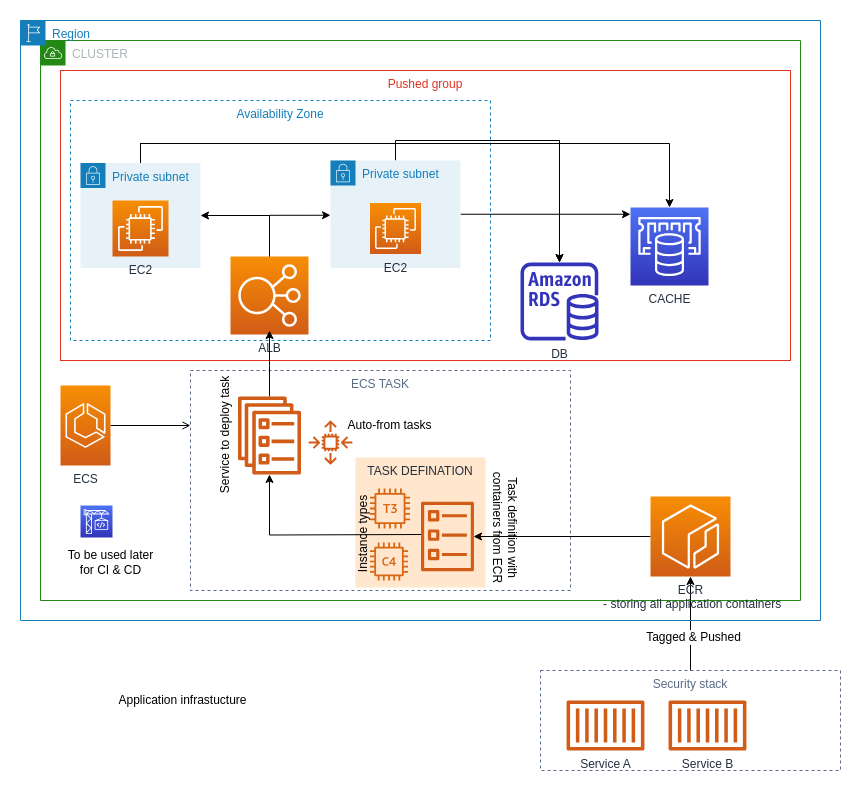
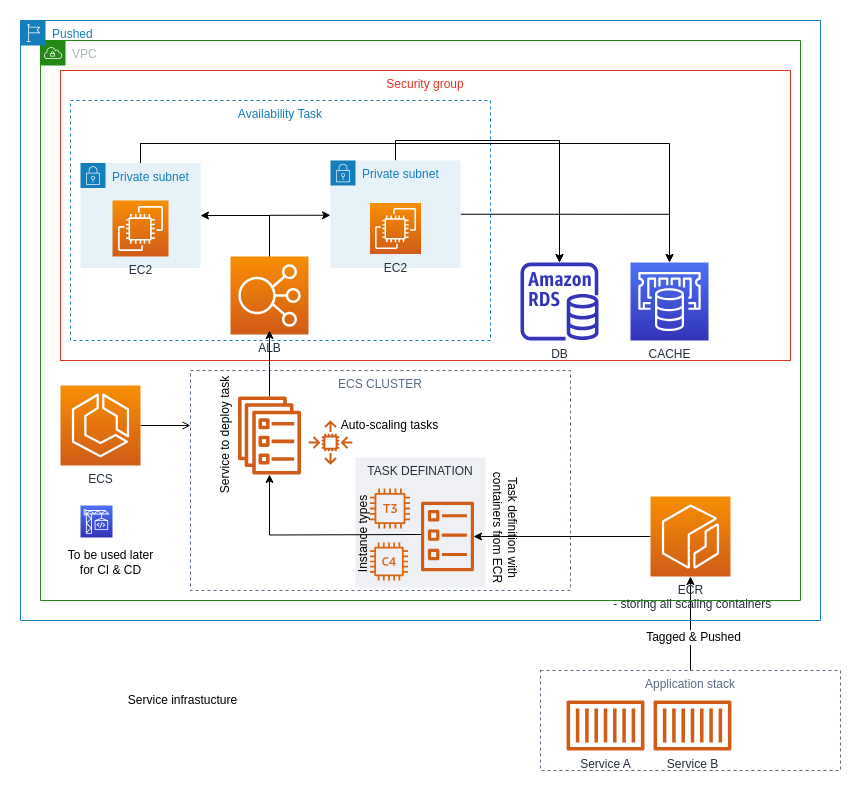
  <mxCell id="0" />
  <mxCell id="1" parent="0" />
  <mxCell id="2" style="edgeStyle=orthogonalEdgeStyle;rounded=0;orthogonalLoop=1;jettySize=auto;html=1;exitX=0.5;exitY=0;exitDx=0;exitDy=0;" parent="1" source="4" target="40" edge="1"><mxGeometry relative="1" as="geometry" /></mxCell>
  <mxCell id="3" value="Tagged &amp;amp; Pushed" style="text;html=1;align=center;verticalAlign=middle;resizable=0;points=[];labelBackgroundColor=#ffffff;" parent="2" vertex="1" connectable="0"><mxGeometry x="-0.277" y="-2" relative="1" as="geometry"><mxPoint as="offset" /></mxGeometry></mxCell>
- <mxCell id="4" value="Security stack" style="fillColor=none;strokeColor=#5A6C86;dashed=1;verticalAlign=top;fontStyle=0;fontColor=#5A6C86;" parent="1" vertex="1"><mxGeometry x="540" y="670" width="300" height="100" as="geometry" /></mxCell>
- <mxCell id="5" value="CLUSTER" style="points=[[0,0],[0.25,0],[0.5,0],[0.75,0],[1,0],[1,0.25],[1,0.5],[1,0.75],[1,1],[0.75,1],[0.5,1],[0.25,1],[0,1],[0,0.75],[0,0.5],[0,0.25]];outlineConnect=0;gradientColor=none;html=1;whiteSpace=wrap;fontSize=12;fontStyle=0;shape=mxgraph.aws4.group;grIcon=mxgraph.aws4.group_vpc;strokeColor=#248814;fillColor=none;verticalAlign=top;align=left;spacingLeft=30;fontColor=#AAB7B8;dashed=0;" parent="1" vertex="1"><mxGeometry x="40" y="40" width="760" height="560" as="geometry" /></mxCell>
- <mxCell id="6" value="Region" style="points=[[0,0],[0.25,0],[0.5,0],[0.75,0],[1,0],[1,0.25],[1,0.5],[1,0.75],[1,1],[0.75,1],[0.5,1],[0.25,1],[0,1],[0,0.75],[0,0.5],[0,0.25]];outlineConnect=0;gradientColor=none;html=1;whiteSpace=wrap;fontSize=12;fontStyle=0;shape=mxgraph.aws4.group;grIcon=mxgraph.aws4.group_region;strokeColor=#147EBA;fillColor=none;verticalAlign=top;align=left;spacingLeft=30;fontColor=#147EBA;dashed=0;" parent="1" vertex="1"><mxGeometry x="20" y="20" width="800" height="600" as="geometry" /></mxCell>
- <mxCell id="7" value="ECS TASK" style="fillColor=none;strokeColor=#5A6C86;dashed=1;verticalAlign=top;fontStyle=0;fontColor=#5A6C86;" parent="1" vertex="1"><mxGeometry x="190" y="370" width="380" height="220" as="geometry" /></mxCell>
- <mxCell id="8" value="TASK DEFINATION" style="fillColor=#ffe6cc;strokeColor=none;dashed=0;verticalAlign=top;fontStyle=0;fontColor=#232F3D;" parent="1" vertex="1"><mxGeometry x="355" y="457" width="130" height="130" as="geometry" /></mxCell>
- <mxCell id="9" value="Pushed group" style="fillColor=none;strokeColor=#DD3522;verticalAlign=top;fontStyle=0;fontColor=#DD3522;" parent="1" vertex="1"><mxGeometry x="60" y="70" width="730" height="290" as="geometry" /></mxCell>
- <mxCell id="10" value="Availability Zone" style="fillColor=none;strokeColor=#147EBA;dashed=1;verticalAlign=top;fontStyle=0;fontColor=#147EBA;" parent="1" vertex="1"><mxGeometry x="70" y="100" width="420" height="240" as="geometry" /></mxCell>
+ <mxCell id="4" value="Application stack" style="fillColor=none;strokeColor=#5A6C86;dashed=1;verticalAlign=top;fontStyle=0;fontColor=#5A6C86;" parent="1" vertex="1"><mxGeometry x="540" y="670" width="300" height="100" as="geometry" /></mxCell>
+ <mxCell id="5" value="VPC" style="points=[[0,0],[0.25,0],[0.5,0],[0.75,0],[1,0],[1,0.25],[1,0.5],[1,0.75],[1,1],[0.75,1],[0.5,1],[0.25,1],[0,1],[0,0.75],[0,0.5],[0,0.25]];outlineConnect=0;gradientColor=none;html=1;whiteSpace=wrap;fontSize=12;fontStyle=0;shape=mxgraph.aws4.group;grIcon=mxgraph.aws4.group_vpc;strokeColor=#248814;fillColor=none;verticalAlign=top;align=left;spacingLeft=30;fontColor=#AAB7B8;dashed=0;" parent="1" vertex="1"><mxGeometry x="40" y="40" width="760" height="560" as="geometry" /></mxCell>
+ <mxCell id="6" value="Pushed" style="points=[[0,0],[0.25,0],[0.5,0],[0.75,0],[1,0],[1,0.25],[1,0.5],[1,0.75],[1,1],[0.75,1],[0.5,1],[0.25,1],[0,1],[0,0.75],[0,0.5],[0,0.25]];outlineConnect=0;gradientColor=none;html=1;whiteSpace=wrap;fontSize=12;fontStyle=0;shape=mxgraph.aws4.group;grIcon=mxgraph.aws4.group_region;strokeColor=#147EBA;fillColor=none;verticalAlign=top;align=left;spacingLeft=30;fontColor=#147EBA;dashed=0;" parent="1" vertex="1"><mxGeometry x="20" y="20" width="800" height="600" as="geometry" /></mxCell>
+ <mxCell id="7" value="ECS CLUSTER" style="fillColor=none;strokeColor=#5A6C86;dashed=1;verticalAlign=top;fontStyle=0;fontColor=#5A6C86;" parent="1" vertex="1"><mxGeometry x="190" y="370" width="380" height="220" as="geometry" /></mxCell>
+ <mxCell id="8" value="TASK DEFINATION" style="fillColor=#EFF0F3;strokeColor=none;dashed=0;verticalAlign=top;fontStyle=0;fontColor=#232F3D;" parent="1" vertex="1"><mxGeometry x="355" y="457" width="130" height="130" as="geometry" /></mxCell>
+ <mxCell id="9" value="Security group" style="fillColor=none;strokeColor=#DD3522;verticalAlign=top;fontStyle=0;fontColor=#DD3522;" parent="1" vertex="1"><mxGeometry x="60" y="70" width="730" height="290" as="geometry" /></mxCell>
+ <mxCell id="10" value="Availability Task" style="fillColor=none;strokeColor=#147EBA;dashed=1;verticalAlign=top;fontStyle=0;fontColor=#147EBA;" parent="1" vertex="1"><mxGeometry x="70" y="100" width="420" height="240" as="geometry" /></mxCell>
  <mxCell id="11" style="edgeStyle=orthogonalEdgeStyle;rounded=0;orthogonalLoop=1;jettySize=auto;html=1;entryX=0;entryY=0.25;entryDx=0;entryDy=0;endArrow=open;" parent="1" source="12" target="7" edge="1"><mxGeometry relative="1" as="geometry" /></mxCell>
- <mxCell id="12" value="&lt;div&gt;ECS&lt;/div&gt;" style="outlineConnect=0;fontColor=#232F3E;gradientColor=#F78E04;gradientDirection=north;fillColor=#D05C17;strokeColor=#ffffff;dashed=0;verticalLabelPosition=bottom;verticalAlign=top;align=center;html=1;fontSize=12;fontStyle=0;aspect=fixed;shape=mxgraph.aws4.resourceIcon;resIcon=mxgraph.aws4.ecs;" parent="1" vertex="1"><mxGeometry x="60" y="385" width="50" height="80" as="geometry" /></mxCell>
+ <mxCell id="12" value="&lt;div&gt;ECS&lt;/div&gt;" style="outlineConnect=0;fontColor=#232F3E;gradientColor=#F78E04;gradientDirection=north;fillColor=#D05C17;strokeColor=#ffffff;dashed=0;verticalLabelPosition=bottom;verticalAlign=top;align=center;html=1;fontSize=12;fontStyle=0;aspect=fixed;shape=mxgraph.aws4.resourceIcon;resIcon=mxgraph.aws4.ecs;" parent="1" vertex="1"><mxGeometry x="60" y="385" width="80" height="80" as="geometry" /></mxCell>
  <mxCell id="13" style="edgeStyle=orthogonalEdgeStyle;rounded=0;orthogonalLoop=1;jettySize=auto;html=1;entryX=0.992;entryY=0.5;entryDx=0;entryDy=0;entryPerimeter=0;" parent="1" source="40" target="33" edge="1"><mxGeometry relative="1" as="geometry" /></mxCell>
  <mxCell id="14" style="edgeStyle=orthogonalEdgeStyle;rounded=0;orthogonalLoop=1;jettySize=auto;html=1;exitX=0.5;exitY=0;exitDx=0;exitDy=0;" parent="1" source="16" target="21" edge="1"><mxGeometry relative="1" as="geometry"><Array as="points"><mxPoint x="140" y="143" /><mxPoint x="559" y="143" /></Array></mxGeometry></mxCell>
  <mxCell id="15" style="edgeStyle=orthogonalEdgeStyle;rounded=0;orthogonalLoop=1;jettySize=auto;html=1;exitX=0.5;exitY=0;exitDx=0;exitDy=0;" parent="1" source="16" target="20" edge="1"><mxGeometry relative="1" as="geometry"><Array as="points"><mxPoint x="140" y="143" /><mxPoint x="669" y="143" /></Array></mxGeometry></mxCell>
  <mxCell id="16" value="Private subnet" style="points=[[0,0],[0.25,0],[0.5,0],[0.75,0],[1,0],[1,0.25],[1,0.5],[1,0.75],[1,1],[0.75,1],[0.5,1],[0.25,1],[0,1],[0,0.75],[0,0.5],[0,0.25]];outlineConnect=0;gradientColor=none;html=1;whiteSpace=wrap;fontSize=12;fontStyle=0;shape=mxgraph.aws4.group;grIcon=mxgraph.aws4.group_security_group;grStroke=0;strokeColor=#147EBA;fillColor=#E6F2F8;verticalAlign=top;align=left;spacingLeft=30;fontColor=#147EBA;dashed=0;" parent="1" vertex="1"><mxGeometry x="80" y="162.5" width="120" height="105" as="geometry" /></mxCell>
  <mxCell id="17" style="edgeStyle=orthogonalEdgeStyle;rounded=0;orthogonalLoop=1;jettySize=auto;html=1;exitX=0.5;exitY=0;exitDx=0;exitDy=0;" parent="1" edge="1"><mxGeometry relative="1" as="geometry"><mxPoint x="395" y="160" as="sourcePoint" /><mxPoint x="559" y="262" as="targetPoint" /><Array as="points"><mxPoint x="395" y="140" /><mxPoint x="559" y="140" /></Array></mxGeometry></mxCell>
  <mxCell id="18" style="edgeStyle=orthogonalEdgeStyle;rounded=0;orthogonalLoop=1;jettySize=auto;html=1;exitX=1;exitY=0.5;exitDx=0;exitDy=0;" parent="1" source="19" target="20" edge="1"><mxGeometry relative="1" as="geometry"><Array as="points"><mxPoint x="669" y="214" /></Array></mxGeometry></mxCell>
  <mxCell id="19" value="Private subnet" style="points=[[0,0],[0.25,0],[0.5,0],[0.75,0],[1,0],[1,0.25],[1,0.5],[1,0.75],[1,1],[0.75,1],[0.5,1],[0.25,1],[0,1],[0,0.75],[0,0.5],[0,0.25]];outlineConnect=0;gradientColor=none;html=1;whiteSpace=wrap;fontSize=12;fontStyle=0;shape=mxgraph.aws4.group;grIcon=mxgraph.aws4.group_security_group;grStroke=0;strokeColor=#147EBA;fillColor=#E6F2F8;verticalAlign=top;align=left;spacingLeft=30;fontColor=#147EBA;dashed=0;" parent="1" vertex="1"><mxGeometry x="330" y="160" width="130" height="107.5" as="geometry" /></mxCell>
- <mxCell id="20" value="CACHE" style="outlineConnect=0;fontColor=#232F3E;gradientColor=#4D72F3;gradientDirection=north;fillColor=#3334B9;strokeColor=#ffffff;dashed=0;verticalLabelPosition=bottom;verticalAlign=top;align=center;html=1;fontSize=12;fontStyle=0;aspect=fixed;shape=mxgraph.aws4.resourceIcon;resIcon=mxgraph.aws4.elasticache;" parent="1" vertex="1"><mxGeometry x="630" y="207" width="78" height="78" as="geometry" /></mxCell>
+ <mxCell id="20" value="CACHE" style="outlineConnect=0;fontColor=#232F3E;gradientColor=#4D72F3;gradientDirection=north;fillColor=#3334B9;strokeColor=#ffffff;dashed=0;verticalLabelPosition=bottom;verticalAlign=top;align=center;html=1;fontSize=12;fontStyle=0;aspect=fixed;shape=mxgraph.aws4.resourceIcon;resIcon=mxgraph.aws4.elasticache;" parent="1" vertex="1"><mxGeometry x="630" y="262" width="78" height="78" as="geometry" /></mxCell>
  <mxCell id="21" value="DB" style="outlineConnect=0;fontColor=#232F3E;gradientColor=none;fillColor=#3334B9;strokeColor=none;dashed=0;verticalLabelPosition=bottom;verticalAlign=top;align=center;html=1;fontSize=12;fontStyle=0;aspect=fixed;pointerEvents=1;shape=mxgraph.aws4.rds_instance;" parent="1" vertex="1"><mxGeometry x="520" y="262" width="78" height="78" as="geometry" /></mxCell>
  <mxCell id="22" value="EC2" style="outlineConnect=0;fontColor=#232F3E;gradientColor=#F78E04;gradientDirection=north;fillColor=#D05C17;strokeColor=#ffffff;dashed=0;verticalLabelPosition=bottom;verticalAlign=top;align=center;html=1;fontSize=12;fontStyle=0;aspect=fixed;shape=mxgraph.aws4.resourceIcon;resIcon=mxgraph.aws4.ec2;" parent="1" vertex="1"><mxGeometry x="112" y="200" width="56" height="56" as="geometry" /></mxCell>
  <mxCell id="23" value="EC2" style="outlineConnect=0;fontColor=#232F3E;gradientColor=#F78E04;gradientDirection=north;fillColor=#D05C17;strokeColor=#ffffff;dashed=0;verticalLabelPosition=bottom;verticalAlign=top;align=center;html=1;fontSize=12;fontStyle=0;aspect=fixed;shape=mxgraph.aws4.resourceIcon;resIcon=mxgraph.aws4.ec2;" parent="1" vertex="1"><mxGeometry x="369.5" y="202.5" width="51" height="51" as="geometry" /></mxCell>
  <mxCell id="24" style="edgeStyle=orthogonalEdgeStyle;rounded=0;orthogonalLoop=1;jettySize=auto;html=1;entryX=1;entryY=0.5;entryDx=0;entryDy=0;" parent="1" source="26" target="16" edge="1"><mxGeometry relative="1" as="geometry"><Array as="points"><mxPoint x="269" y="215" /></Array></mxGeometry></mxCell>
  <mxCell id="25" style="edgeStyle=orthogonalEdgeStyle;rounded=0;orthogonalLoop=1;jettySize=auto;html=1;entryX=0;entryY=0.5;entryDx=0;entryDy=0;" parent="1" edge="1"><mxGeometry relative="1" as="geometry"><mxPoint x="269" y="257" as="sourcePoint" /><mxPoint x="330" y="214.75" as="targetPoint" /><Array as="points"><mxPoint x="269" y="215" /></Array></mxGeometry></mxCell>
  <mxCell id="26" value="ALB" style="outlineConnect=0;fontColor=#232F3E;gradientColor=#F78E04;gradientDirection=north;fillColor=#D05C17;strokeColor=#ffffff;dashed=0;verticalLabelPosition=bottom;verticalAlign=top;align=center;html=1;fontSize=12;fontStyle=0;aspect=fixed;shape=mxgraph.aws4.resourceIcon;resIcon=mxgraph.aws4.elastic_load_balancing;" parent="1" vertex="1"><mxGeometry x="230" y="256" width="78" height="78" as="geometry" /></mxCell>
  <mxCell id="27" value="" style="outlineConnect=0;fontColor=#232F3E;gradientColor=none;fillColor=#D86613;strokeColor=none;dashed=0;verticalLabelPosition=bottom;verticalAlign=top;align=center;html=1;fontSize=12;fontStyle=0;aspect=fixed;pointerEvents=1;shape=mxgraph.aws4.t3_instance;" parent="1" vertex="1"><mxGeometry x="369.5" y="488" width="40" height="40" as="geometry" /></mxCell>
  <mxCell id="28" value="" style="outlineConnect=0;fontColor=#232F3E;gradientColor=none;fillColor=#D86613;strokeColor=none;dashed=0;verticalLabelPosition=bottom;verticalAlign=top;align=center;html=1;fontSize=12;fontStyle=0;aspect=fixed;pointerEvents=1;shape=mxgraph.aws4.c4_instance;" parent="1" vertex="1"><mxGeometry x="369.5" y="542" width="38" height="38" as="geometry" /></mxCell>
  <mxCell id="29" style="edgeStyle=orthogonalEdgeStyle;rounded=0;orthogonalLoop=1;jettySize=auto;html=1;entryX=0.5;entryY=0.949;entryDx=0;entryDy=0;entryPerimeter=0;" parent="1" source="30" target="26" edge="1"><mxGeometry relative="1" as="geometry" /></mxCell>
  <mxCell id="30" value="" style="outlineConnect=0;fontColor=#232F3E;gradientColor=none;fillColor=#D05C17;strokeColor=none;dashed=0;verticalLabelPosition=bottom;verticalAlign=top;align=center;html=1;fontSize=12;fontStyle=0;aspect=fixed;pointerEvents=1;shape=mxgraph.aws4.ecs_service;" parent="1" vertex="1"><mxGeometry x="237" y="396" width="64" height="78" as="geometry" /></mxCell>
  <mxCell id="31" value="Instance types" style="text;html=1;align=center;verticalAlign=middle;resizable=0;points=[];autosize=1;rotation=270;" parent="1" vertex="1"><mxGeometry x="318" y="524" width="90" height="20" as="geometry" /></mxCell>
  <mxCell id="32" style="edgeStyle=orthogonalEdgeStyle;rounded=0;orthogonalLoop=1;jettySize=auto;html=1;" parent="1" target="30" edge="1"><mxGeometry relative="1" as="geometry"><mxPoint x="420.5" y="534" as="sourcePoint" /><mxPoint x="269" y="463" as="targetPoint" /></mxGeometry></mxCell>
  <mxCell id="33" value="" style="outlineConnect=0;fontColor=#232F3E;gradientColor=none;fillColor=#D05C17;strokeColor=none;dashed=0;verticalLabelPosition=bottom;verticalAlign=top;align=center;html=1;fontSize=12;fontStyle=0;aspect=fixed;pointerEvents=1;shape=mxgraph.aws4.ecs_task;" parent="1" vertex="1"><mxGeometry x="420.5" y="501" width="52.95" height="70" as="geometry" /></mxCell>
  <mxCell id="34" value="" style="outlineConnect=0;fontColor=#232F3E;gradientColor=none;fillColor=#D05C17;strokeColor=none;dashed=0;verticalLabelPosition=bottom;verticalAlign=top;align=center;html=1;fontSize=12;fontStyle=0;aspect=fixed;pointerEvents=1;shape=mxgraph.aws4.auto_scaling2;" parent="1" vertex="1"><mxGeometry x="308" y="420" width="44" height="44" as="geometry" /></mxCell>
- <mxCell id="35" value="Auto-from tasks" style="text;html=1;align=center;verticalAlign=middle;resizable=0;points=[];autosize=1;" parent="1" vertex="1"><mxGeometry x="333.5" y="415" width="110" height="20" as="geometry" /></mxCell>
+ <mxCell id="35" value="Auto-scaling tasks" style="text;html=1;align=center;verticalAlign=middle;resizable=0;points=[];autosize=1;" parent="1" vertex="1"><mxGeometry x="333.5" y="415" width="110" height="20" as="geometry" /></mxCell>
  <mxCell id="36" value="Service to deploy task" style="text;html=1;align=center;verticalAlign=middle;resizable=0;points=[];autosize=1;rotation=270;" parent="1" vertex="1"><mxGeometry x="160" y="425" width="130" height="20" as="geometry" /></mxCell>
  <mxCell id="37" value="&lt;div&gt;Task definition with&lt;/div&gt;&lt;div&gt;containers from ECR&lt;br&gt; &lt;/div&gt;" style="text;html=1;align=center;verticalAlign=middle;resizable=0;points=[];autosize=1;rotation=90;" parent="1" vertex="1"><mxGeometry x="440" y="512" width="130" height="30" as="geometry" /></mxCell>
  <mxCell id="38" value="" style="outlineConnect=0;fontColor=#232F3E;gradientColor=#4D72F3;gradientDirection=north;fillColor=#3334B9;strokeColor=#ffffff;dashed=0;verticalLabelPosition=bottom;verticalAlign=top;align=center;html=1;fontSize=12;fontStyle=0;aspect=fixed;shape=mxgraph.aws4.resourceIcon;resIcon=mxgraph.aws4.codebuild;" parent="1" vertex="1"><mxGeometry x="80" y="505" width="32" height="32" as="geometry" /></mxCell>
  <mxCell id="39" value="&lt;div&gt;To be used later&lt;/div&gt;&lt;div&gt;for CI &amp;amp; CD&lt;br&gt;&lt;/div&gt;" style="text;html=1;align=center;verticalAlign=middle;resizable=0;points=[];autosize=1;" parent="1" vertex="1"><mxGeometry x="60" y="547" width="100" height="30" as="geometry" /></mxCell>
- <mxCell id="40" value="&lt;div&gt;ECR&lt;/div&gt;&lt;div&gt;&amp;nbsp;- storing all application containers&lt;/div&gt;" style="outlineConnect=0;fontColor=#232F3E;gradientColor=#F78E04;gradientDirection=north;fillColor=#D05C17;strokeColor=#ffffff;dashed=0;verticalLabelPosition=bottom;verticalAlign=top;align=center;html=1;fontSize=12;fontStyle=0;aspect=fixed;shape=mxgraph.aws4.resourceIcon;resIcon=mxgraph.aws4.ecr;" parent="1" vertex="1"><mxGeometry x="650" y="496" width="80" height="80" as="geometry" /></mxCell>
- <mxCell id="41" value="Service B" style="outlineConnect=0;fontColor=#232F3E;gradientColor=none;fillColor=#D05C17;strokeColor=none;dashed=0;verticalLabelPosition=bottom;verticalAlign=top;align=center;html=1;fontSize=12;fontStyle=0;aspect=fixed;pointerEvents=1;shape=mxgraph.aws4.container_1;" parent="1" vertex="1"><mxGeometry x="668" y="700" width="78" height="50" as="geometry" /></mxCell>
+ <mxCell id="40" value="&lt;div&gt;ECR&lt;/div&gt;&lt;div&gt;&amp;nbsp;- storing all scaling containers&lt;/div&gt;" style="outlineConnect=0;fontColor=#232F3E;gradientColor=#F78E04;gradientDirection=north;fillColor=#D05C17;strokeColor=#ffffff;dashed=0;verticalLabelPosition=bottom;verticalAlign=top;align=center;html=1;fontSize=12;fontStyle=0;aspect=fixed;shape=mxgraph.aws4.resourceIcon;resIcon=mxgraph.aws4.ecr;" parent="1" vertex="1"><mxGeometry x="650" y="496" width="80" height="80" as="geometry" /></mxCell>
+ <mxCell id="41" value="Service B" style="outlineConnect=0;fontColor=#232F3E;gradientColor=none;fillColor=#D05C17;strokeColor=none;dashed=0;verticalLabelPosition=bottom;verticalAlign=top;align=center;html=1;fontSize=12;fontStyle=0;aspect=fixed;pointerEvents=1;shape=mxgraph.aws4.container_1;" parent="1" vertex="1"><mxGeometry x="653" y="700" width="78" height="50" as="geometry" /></mxCell>
  <mxCell id="42" value="Service A" style="outlineConnect=0;fontColor=#232F3E;gradientColor=none;fillColor=#D05C17;strokeColor=none;dashed=0;verticalLabelPosition=bottom;verticalAlign=top;align=center;html=1;fontSize=12;fontStyle=0;aspect=fixed;pointerEvents=1;shape=mxgraph.aws4.container_1;" parent="1" vertex="1"><mxGeometry x="566" y="700" width="78" height="50" as="geometry" /></mxCell>
- <mxCell id="43" value="&lt;div&gt;Application infrastucture&lt;/div&gt;" style="text;html=1;align=center;verticalAlign=middle;resizable=0;points=[];autosize=1;" vertex="1" parent="1"><mxGeometry x="112" y="690" width="140" height="20" as="geometry" /></mxCell>
+ <mxCell id="43" value="&lt;div&gt;Service infrastucture&lt;/div&gt;" style="text;html=1;align=center;verticalAlign=middle;resizable=0;points=[];autosize=1;" vertex="1" parent="1"><mxGeometry x="112" y="690" width="140" height="20" as="geometry" /></mxCell>
